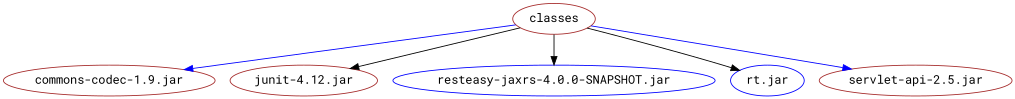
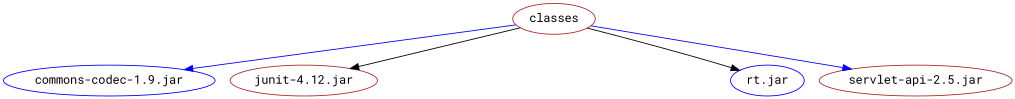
  digraph {
    fontname="Roboto Mono"
    node [color=brown fontname="Roboto Mono"]
    edge [color=black fontname="Roboto Mono"]
    classes
-   "commons-codec-1.9.jar"
+   "commons-codec-1.9.jar" [color=blue]
    "junit-4.12.jar"
-   "resteasy-jaxrs-4.0.0-SNAPSHOT.jar" [color=blue]
    "rt.jar" [color=blue]
    "servlet-api-2.5.jar"
    classes -> "commons-codec-1.9.jar" [color=blue]
    classes -> "junit-4.12.jar"
-   classes -> "resteasy-jaxrs-4.0.0-SNAPSHOT.jar"
    classes -> "rt.jar"
    classes -> "servlet-api-2.5.jar" [color=blue]
  }
